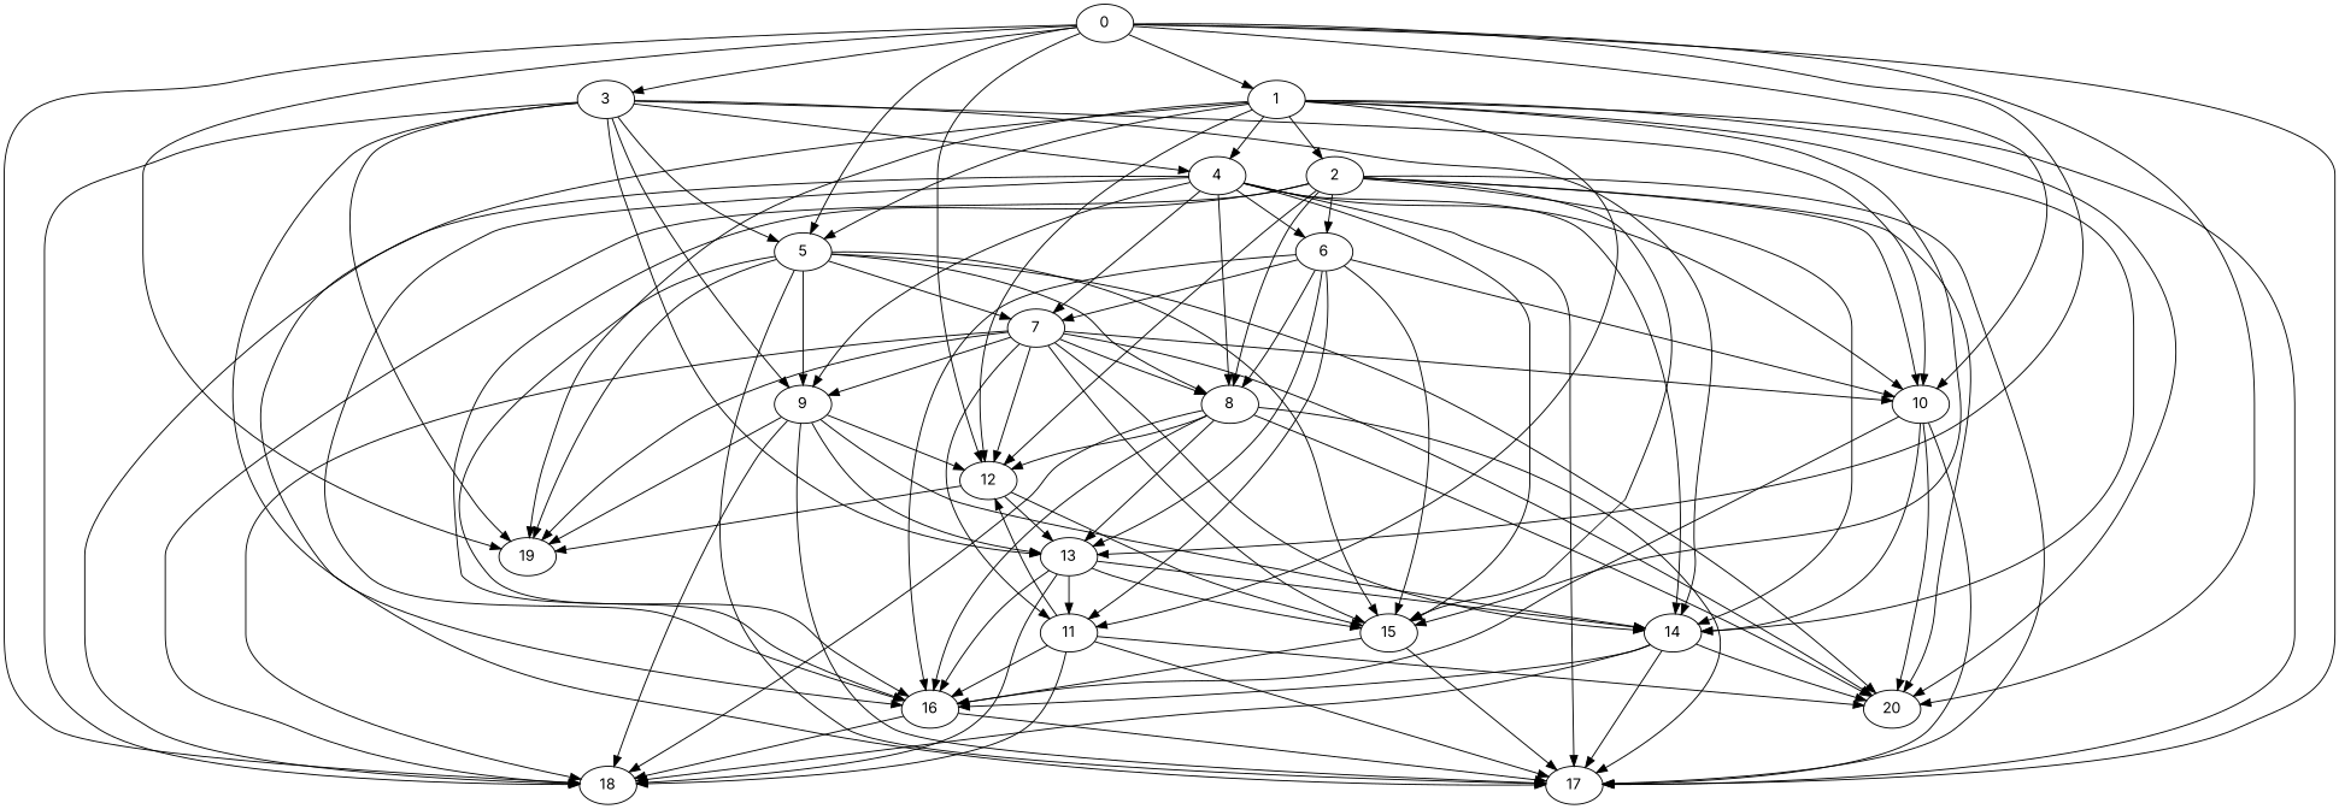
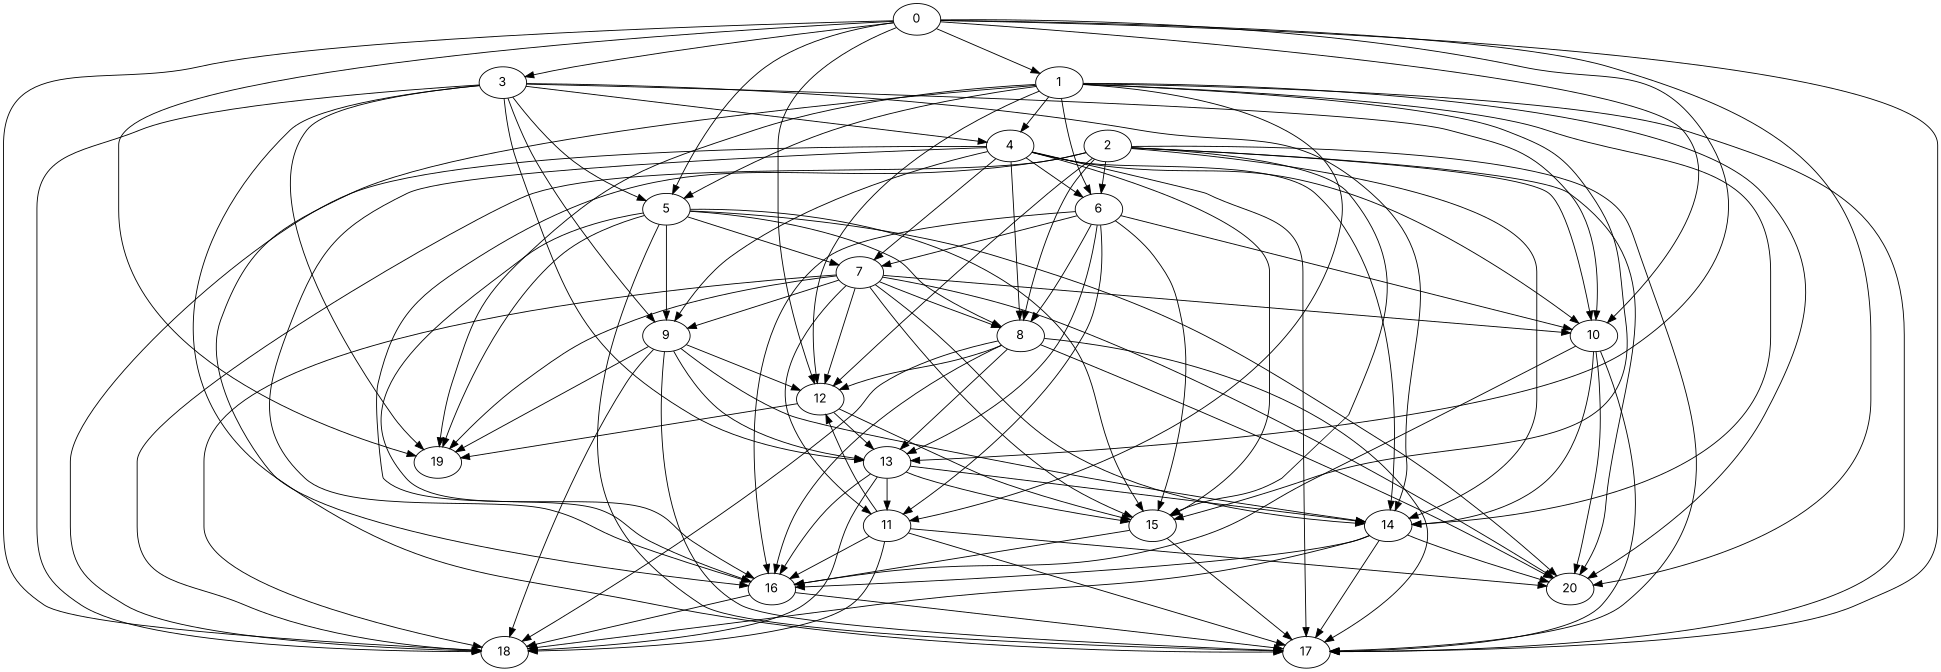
  digraph {
    fontname=Inter
    node [Weight=18 fontname=Inter]
    edge [Weight=2 fontname=Inter]
    0 [Weight=29]
    3 [Weight=47]
    1
    5
    12
    10 [Weight=59]
    13 [Weight=41]
    18 [Weight=41]
    17 [Weight=23]
    19 [Weight=23]
    20 [Weight=12]
    4 [Weight=47]
    9 [Weight=47]
    14 [Weight=53]
    2
    11 [Weight=47]
    15
    16 [Weight=12]
    7 [Weight=41]
    8 [Weight=23]
    6 [Weight=12]
    0 -> 3 [Weight=7]
    0 -> 1 [Weight=10]
    0 -> 5 [Weight=3]
    0 -> 12 [Weight=8]
    0 -> 10 [Weight=8]
    0 -> 13 [Weight=4]
    0 -> 18 [Weight=9]
    0 -> 17 [Weight=3]
    0 -> 19 [Weight=7]
    0 -> 20 [Weight=8]
    3 -> 5
    3 -> 10 [Weight=4]
    3 -> 13 [Weight=4]
    3 -> 18 [Weight=4]
    3 -> 17 [Weight=5]
    3 -> 19 [Weight=7]
    3 -> 4 [Weight=8]
    3 -> 9 [Weight=4]
    3 -> 14 [Weight=3]
    1 -> 5 [Weight=4]
    1 -> 12 [Weight=10]
    1 -> 17 [Weight=6]
    1 -> 19 [Weight=4]
    1 -> 20 [Weight=10]
    1 -> 4
    1 -> 14 [Weight=10]
-   1 -> 2 [Weight=9]
+   1 -> 6 [Weight=9]
    1 -> 11
    1 -> 15 [Weight=10]
    1 -> 16 [Weight=4]
    5 -> 17 [Weight=10]
    5 -> 19 [Weight=7]
    5 -> 20 [Weight=3]
    5 -> 9
    5 -> 15 [Weight=9]
    5 -> 16
    5 -> 7 [Weight=3]
    5 -> 8 [Weight=3]
    12 -> 13 [Weight=5]
    12 -> 19
    12 -> 15
    10 -> 17 [Weight=3]
    10 -> 20 [Weight=3]
    10 -> 14
    10 -> 16 [Weight=9]
    13 -> 18
    13 -> 14 [Weight=5]
    13 -> 11 [Weight=7]
    13 -> 15 [Weight=10]
    13 -> 16 [Weight=9]
    4 -> 10 [Weight=5]
    4 -> 18 [Weight=5]
    4 -> 17 [Weight=5]
    4 -> 9 [Weight=7]
    4 -> 14 [Weight=6]
    4 -> 15 [Weight=9]
    4 -> 16 [Weight=7]
    4 -> 7 [Weight=5]
    4 -> 8 [Weight=3]
    4 -> 6 [Weight=7]
    9 -> 12 [Weight=10]
    9 -> 13 [Weight=9]
    9 -> 18 [Weight=10]
    9 -> 17 [Weight=9]
    9 -> 19 [Weight=9]
    9 -> 14 [Weight=4]
    14 -> 18 [Weight=10]
    14 -> 17
    14 -> 20 [Weight=7]
    14 -> 16 [Weight=10]
    2 -> 12
    2 -> 10 [Weight=10]
    2 -> 18 [Weight=5]
    2 -> 17 [Weight=4]
    2 -> 20
    2 -> 14
    2 -> 15
    2 -> 16 [Weight=3]
    2 -> 8 [Weight=9]
    2 -> 6 [Weight=7]
    11 -> 12
    11 -> 18 [Weight=5]
    11 -> 17
    11 -> 20 [Weight=8]
    11 -> 16 [Weight=3]
    15 -> 17 [Weight=4]
    15 -> 16 [Weight=7]
    16 -> 18
    16 -> 17 [Weight=4]
    7 -> 12
    7 -> 10 [Weight=4]
    7 -> 18 [Weight=7]
    7 -> 19 [Weight=10]
    7 -> 20 [Weight=8]
    7 -> 9 [Weight=7]
    7 -> 14 [Weight=7]
    7 -> 11 [Weight=9]
    7 -> 15 [Weight=5]
    7 -> 8
    8 -> 12 [Weight=10]
    8 -> 13
    8 -> 18 [Weight=9]
    8 -> 17 [Weight=8]
    8 -> 20 [Weight=3]
    8 -> 16 [Weight=10]
    6 -> 10 [Weight=9]
    6 -> 13 [Weight=9]
    6 -> 11 [Weight=4]
    6 -> 15 [Weight=6]
    6 -> 16 [Weight=7]
    6 -> 7
    6 -> 8 [Weight=6]
  }
